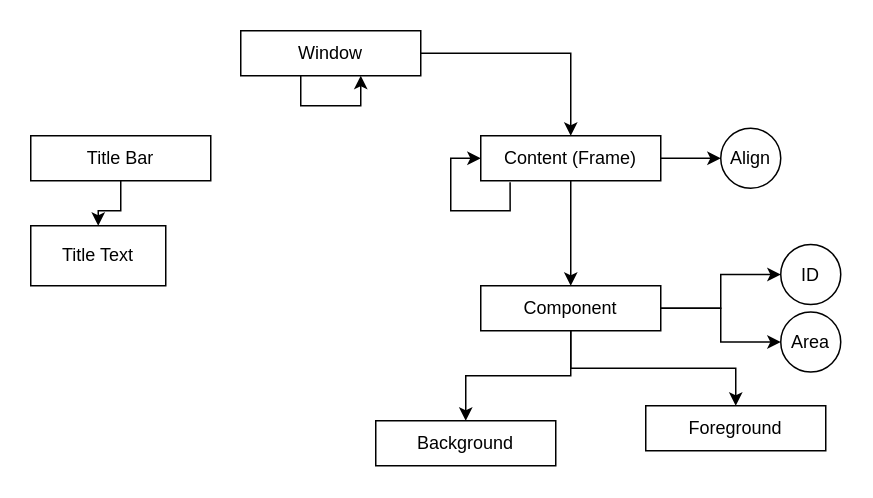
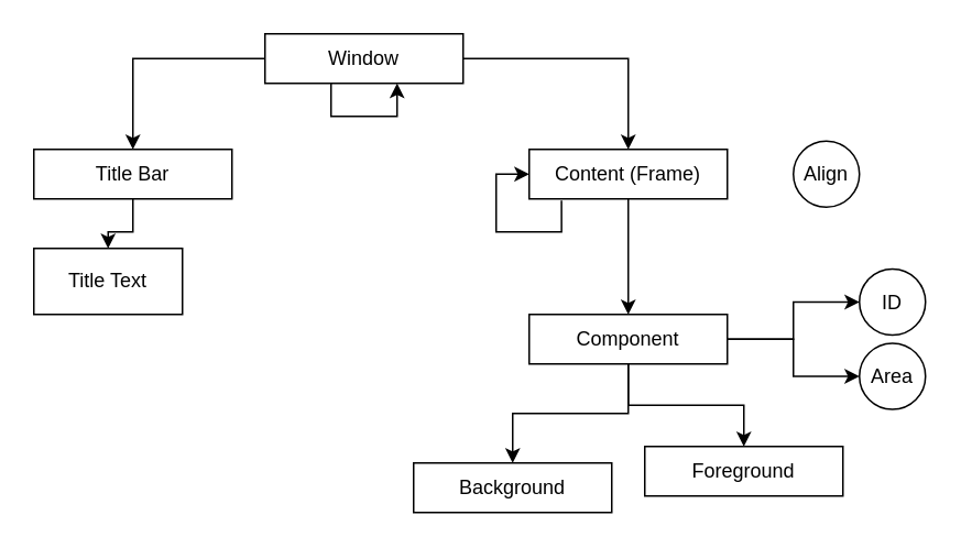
  <mxCell id="0" />
  <mxCell id="1" parent="0" />
  <mxCell id="2" value="" style="edgeStyle=orthogonalEdgeStyle;rounded=0;orthogonalLoop=1;jettySize=auto;html=1;" edge="1" parent="1" source="4" target="10"><mxGeometry relative="1" as="geometry" /></mxCell>
+ <mxCell id="3" style="edgeStyle=orthogonalEdgeStyle;rounded=0;orthogonalLoop=1;jettySize=auto;html=1;entryX=0.5;entryY=0;entryDx=0;entryDy=0;" edge="1" parent="1" source="4" target="6"><mxGeometry relative="1" as="geometry" /></mxCell>
  <mxCell id="4" value="Window" style="rounded=0;whiteSpace=wrap;html=1;" vertex="1" parent="1"><mxGeometry x="160" y="20" width="120" height="30" as="geometry" /></mxCell>
  <mxCell id="5" style="edgeStyle=orthogonalEdgeStyle;rounded=0;orthogonalLoop=1;jettySize=auto;html=1;entryX=0.5;entryY=0;entryDx=0;entryDy=0;" edge="1" parent="1" source="6" target="11"><mxGeometry relative="1" as="geometry" /></mxCell>
  <mxCell id="6" value="Title Bar" style="rounded=0;whiteSpace=wrap;html=1;" vertex="1" parent="1"><mxGeometry x="20" y="90" width="120" height="30" as="geometry" /></mxCell>
  <mxCell id="7" style="edgeStyle=orthogonalEdgeStyle;rounded=0;orthogonalLoop=1;jettySize=auto;html=1;entryX=0.5;entryY=0;entryDx=0;entryDy=0;" edge="1" parent="1" source="10" target="16"><mxGeometry relative="1" as="geometry" /></mxCell>
  <mxCell id="8" style="edgeStyle=orthogonalEdgeStyle;rounded=0;orthogonalLoop=1;jettySize=auto;html=1;exitX=0.163;exitY=1.034;exitDx=0;exitDy=0;entryX=0;entryY=0.5;entryDx=0;entryDy=0;exitPerimeter=0;" edge="1" parent="1" source="10" target="10"><mxGeometry relative="1" as="geometry"><mxPoint x="450" y="110" as="targetPoint" /><Array as="points"><mxPoint x="340" y="140" /><mxPoint x="300" y="140" /><mxPoint x="300" y="105" /></Array></mxGeometry></mxCell>
- <mxCell id="9" style="edgeStyle=orthogonalEdgeStyle;rounded=0;orthogonalLoop=1;jettySize=auto;html=1;entryX=0;entryY=0.5;entryDx=0;entryDy=0;" edge="1" parent="1" source="10" target="22"><mxGeometry relative="1" as="geometry" /></mxCell>
  <mxCell id="10" value="Content (Frame)" style="rounded=0;whiteSpace=wrap;html=1;" vertex="1" parent="1"><mxGeometry x="320" y="90" width="120" height="30" as="geometry" /></mxCell>
  <mxCell id="11" value="Title Text" style="rounded=0;whiteSpace=wrap;html=1;" vertex="1" parent="1"><mxGeometry x="20" y="150" width="90" height="40" as="geometry" /></mxCell>
  <mxCell id="12" style="edgeStyle=orthogonalEdgeStyle;rounded=0;orthogonalLoop=1;jettySize=auto;html=1;entryX=0.5;entryY=0;entryDx=0;entryDy=0;" edge="1" parent="1" source="16" target="18"><mxGeometry relative="1" as="geometry" /></mxCell>
  <mxCell id="13" style="edgeStyle=orthogonalEdgeStyle;rounded=0;orthogonalLoop=1;jettySize=auto;html=1;exitX=0.5;exitY=1;exitDx=0;exitDy=0;entryX=0.5;entryY=0;entryDx=0;entryDy=0;" edge="1" parent="1" source="16" target="17"><mxGeometry relative="1" as="geometry" /></mxCell>
  <mxCell id="14" style="edgeStyle=orthogonalEdgeStyle;rounded=0;orthogonalLoop=1;jettySize=auto;html=1;entryX=0;entryY=0.5;entryDx=0;entryDy=0;" edge="1" parent="1" source="16" target="19"><mxGeometry relative="1" as="geometry" /></mxCell>
  <mxCell id="15" style="edgeStyle=orthogonalEdgeStyle;rounded=0;orthogonalLoop=1;jettySize=auto;html=1;entryX=0;entryY=0.5;entryDx=0;entryDy=0;" edge="1" parent="1" source="16" target="20"><mxGeometry relative="1" as="geometry" /></mxCell>
  <mxCell id="16" value="Component" style="rounded=0;whiteSpace=wrap;html=1;" vertex="1" parent="1"><mxGeometry x="320" y="190" width="120" height="30" as="geometry" /></mxCell>
- <mxCell id="17" value="Foreground" style="rounded=0;whiteSpace=wrap;html=1;" vertex="1" parent="1"><mxGeometry x="430" y="270" width="120" height="30" as="geometry" /></mxCell>
+ <mxCell id="17" value="Foreground" style="rounded=0;whiteSpace=wrap;html=1;" vertex="1" parent="1"><mxGeometry x="390" y="270" width="120" height="30" as="geometry" /></mxCell>
  <mxCell id="18" value="Background" style="rounded=0;whiteSpace=wrap;html=1;" vertex="1" parent="1"><mxGeometry x="250" y="280" width="120" height="30" as="geometry" /></mxCell>
  <mxCell id="19" value="ID" style="ellipse;whiteSpace=wrap;html=1;" vertex="1" parent="1"><mxGeometry x="520" y="162.5" width="40" height="40" as="geometry" /></mxCell>
  <mxCell id="20" value="Area" style="ellipse;whiteSpace=wrap;html=1;" vertex="1" parent="1"><mxGeometry x="520" y="207.5" width="40" height="40" as="geometry" /></mxCell>
  <mxCell id="21" style="edgeStyle=orthogonalEdgeStyle;rounded=0;orthogonalLoop=1;jettySize=auto;html=1;" edge="1" parent="1" source="4"><mxGeometry relative="1" as="geometry"><mxPoint x="240" y="50" as="targetPoint" /><Array as="points"><mxPoint x="200" y="70" /><mxPoint x="240" y="70" /><mxPoint x="240" y="50" /></Array></mxGeometry></mxCell>
  <mxCell id="22" value="Align" style="ellipse;whiteSpace=wrap;html=1;" vertex="1" parent="1"><mxGeometry x="480" y="85" width="40" height="40" as="geometry" /></mxCell>
